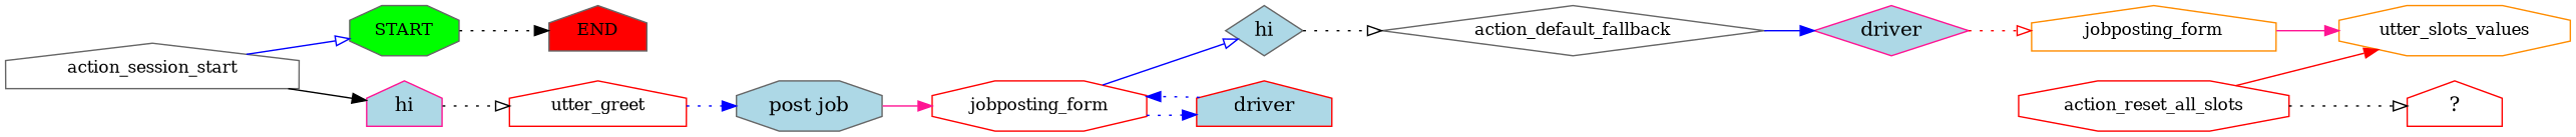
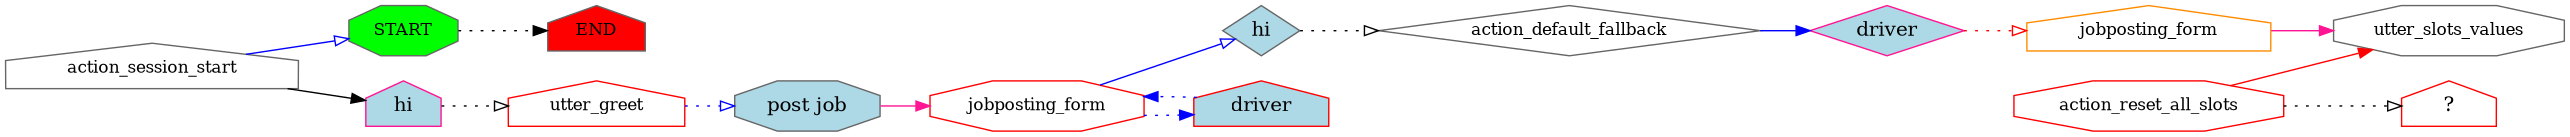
  digraph {
    rankdir=LR
    node [color=gray40 fontsize=12 shape=house]
    edge [arrowhead=normal color=blue style=dotted]
    n1 [fillcolor=green label=START shape=octagon style=filled]
    n2 [fillcolor=red label=END style=filled]
    n3 [label=action_session_start]
    n4 [color=deeppink fillcolor=lightblue label=hi style=filled fontsize=""]
    n5 [color=red label=utter_greet]
    n6 [fillcolor=lightblue label="post job" shape=octagon style=filled fontsize=""]
    n7 [color=red label=jobposting_form shape=octagon]
    n8 [fillcolor=lightblue label=hi shape=diamond style=filled fontsize=""]
    n9 [color=red fillcolor=lightblue label=driver style=filled fontsize=""]
    n10 [label=action_default_fallback shape=diamond]
    n11 [color=deeppink fillcolor=lightblue label=driver shape=diamond style=filled fontsize=""]
    n12 [color=darkorange label=jobposting_form]
-   n13 [color=darkorange label=utter_slots_values shape=octagon]
+   n13 [label=utter_slots_values shape=octagon]
    n14 [color=red label=action_reset_all_slots shape=octagon]
    n15 [color=red label="  ?  " fontsize=""]
    n1 -> n2 [color=black]
    n3 -> n1 [arrowhead=onormal style=solid]
    n3 -> n4 [color=black style=solid]
    n4 -> n5 [arrowhead=onormal color=black]
-   n5 -> n6
+   n5 -> n6 [arrowhead=onormal]
    n6 -> n7 [color=deeppink style=solid]
    n7 -> n8 [arrowhead=onormal style=solid]
    n7 -> n9
    n8 -> n10 [arrowhead=onormal color=black]
    n9 -> n7
    n10 -> n11 [style=solid]
    n11 -> n12 [arrowhead=onormal color=red]
    n12 -> n13 [color=deeppink style=solid]
    n14 -> n13 [color=red style=solid]
    n14 -> n15 [arrowhead=onormal color=black]
  }
